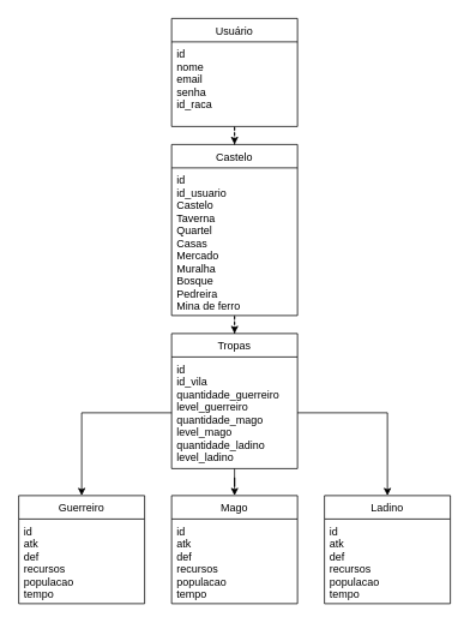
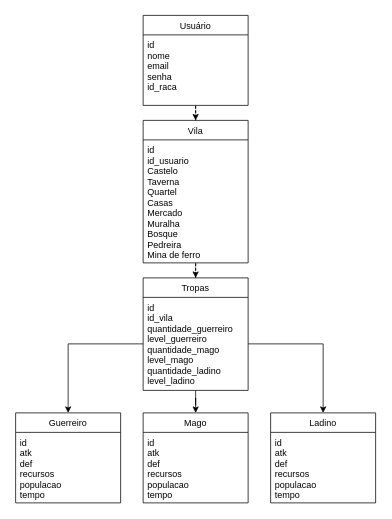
  <mxCell id="0" />
  <mxCell id="1" parent="0" />
  <mxCell id="2" value="" style="edgeStyle=orthogonalEdgeStyle;rounded=0;orthogonalLoop=1;jettySize=auto;html=1;entryX=0.5;entryY=0;entryDx=0;entryDy=0;dashed=1;" edge="1" parent="1" source="3" target="6"><mxGeometry relative="1" as="geometry"><Array as="points" /></mxGeometry></mxCell>
  <mxCell id="3" value="Usuário" style="swimlane;fontStyle=0;childLayout=stackLayout;horizontal=1;startSize=26;fillColor=none;horizontalStack=0;resizeParent=1;resizeParentMax=0;resizeLast=0;collapsible=1;marginBottom=0;" vertex="1" parent="1"><mxGeometry x="190" y="20" width="140" height="120" as="geometry" /></mxCell>
  <mxCell id="4" value="id&#10;nome&#10;email&#10;senha&#10;id_raca" style="text;strokeColor=none;fillColor=none;align=left;verticalAlign=top;spacingLeft=4;spacingRight=4;overflow=hidden;rotatable=0;points=[[0,0.5],[1,0.5]];portConstraint=eastwest;" vertex="1" parent="3"><mxGeometry y="26" width="140" height="94" as="geometry" /></mxCell>
  <mxCell id="5" style="edgeStyle=orthogonalEdgeStyle;rounded=0;orthogonalLoop=1;jettySize=auto;html=1;entryX=0.5;entryY=0;entryDx=0;entryDy=0;dashed=1;" edge="1" parent="1" source="6" target="9"><mxGeometry relative="1" as="geometry" /></mxCell>
- <mxCell id="6" value="Castelo" style="swimlane;fontStyle=0;childLayout=stackLayout;horizontal=1;startSize=26;fillColor=none;horizontalStack=0;resizeParent=1;resizeParentMax=0;resizeLast=0;collapsible=1;marginBottom=0;" vertex="1" parent="1"><mxGeometry x="190" y="160" width="140" height="190" as="geometry" /></mxCell>
+ <mxCell id="6" value="Vila" style="swimlane;fontStyle=0;childLayout=stackLayout;horizontal=1;startSize=26;fillColor=none;horizontalStack=0;resizeParent=1;resizeParentMax=0;resizeLast=0;collapsible=1;marginBottom=0;" vertex="1" parent="1"><mxGeometry x="190" y="160" width="140" height="190" as="geometry" /></mxCell>
  <mxCell id="7" value="id&#10;id_usuario&#10;Castelo&#10;Taverna&#10;Quartel&#10;Casas&#10;Mercado&#10;Muralha&#10;Bosque&#10;Pedreira&#10;Mina de ferro&#10;" style="text;strokeColor=none;fillColor=none;align=left;verticalAlign=top;spacingLeft=4;spacingRight=4;overflow=hidden;rotatable=0;points=[[0,0.5],[1,0.5]];portConstraint=eastwest;" vertex="1" parent="6"><mxGeometry y="26" width="140" height="164" as="geometry" /></mxCell>
  <mxCell id="8" style="edgeStyle=orthogonalEdgeStyle;rounded=0;orthogonalLoop=1;jettySize=auto;html=1;entryX=0.5;entryY=0;entryDx=0;entryDy=0;" edge="1" parent="1" source="9" target="13"><mxGeometry relative="1" as="geometry" /></mxCell>
  <mxCell id="9" value="Tropas" style="swimlane;fontStyle=0;childLayout=stackLayout;horizontal=1;startSize=26;fillColor=none;horizontalStack=0;resizeParent=1;resizeParentMax=0;resizeLast=0;collapsible=1;marginBottom=0;" vertex="1" parent="1"><mxGeometry x="190" y="370" width="140" height="150" as="geometry" /></mxCell>
  <mxCell id="10" value="id&#10;id_vila&#10;quantidade_guerreiro&#10;level_guerreiro&#10;quantidade_mago&#10;level_mago&#10;quantidade_ladino&#10;level_ladino" style="text;strokeColor=none;fillColor=none;align=left;verticalAlign=top;spacingLeft=4;spacingRight=4;overflow=hidden;rotatable=0;points=[[0,0.5],[1,0.5]];portConstraint=eastwest;" vertex="1" parent="9"><mxGeometry y="26" width="140" height="124" as="geometry" /></mxCell>
  <mxCell id="11" value="Guerreiro" style="swimlane;fontStyle=0;childLayout=stackLayout;horizontal=1;startSize=26;fillColor=none;horizontalStack=0;resizeParent=1;resizeParentMax=0;resizeLast=0;collapsible=1;marginBottom=0;" vertex="1" parent="1"><mxGeometry x="20" y="550" width="140" height="120" as="geometry" /></mxCell>
  <mxCell id="12" value="id&#10;atk&#10;def&#10;recursos&#10;populacao&#10;tempo&#10;" style="text;strokeColor=none;fillColor=none;align=left;verticalAlign=top;spacingLeft=4;spacingRight=4;overflow=hidden;rotatable=0;points=[[0,0.5],[1,0.5]];portConstraint=eastwest;" vertex="1" parent="11"><mxGeometry y="26" width="140" height="94" as="geometry" /></mxCell>
  <mxCell id="13" value="Mago" style="swimlane;fontStyle=0;childLayout=stackLayout;horizontal=1;startSize=26;fillColor=none;horizontalStack=0;resizeParent=1;resizeParentMax=0;resizeLast=0;collapsible=1;marginBottom=0;" vertex="1" parent="1"><mxGeometry x="190" y="550" width="140" height="120" as="geometry" /></mxCell>
  <mxCell id="14" value="id&#10;atk&#10;def&#10;recursos&#10;populacao&#10;tempo&#10;" style="text;strokeColor=none;fillColor=none;align=left;verticalAlign=top;spacingLeft=4;spacingRight=4;overflow=hidden;rotatable=0;points=[[0,0.5],[1,0.5]];portConstraint=eastwest;" vertex="1" parent="13"><mxGeometry y="26" width="140" height="94" as="geometry" /></mxCell>
  <mxCell id="15" value="Ladino" style="swimlane;fontStyle=0;childLayout=stackLayout;horizontal=1;startSize=26;fillColor=none;horizontalStack=0;resizeParent=1;resizeParentMax=0;resizeLast=0;collapsible=1;marginBottom=0;" vertex="1" parent="1"><mxGeometry x="360" y="550" width="140" height="120" as="geometry" /></mxCell>
  <mxCell id="16" value="id&#10;atk&#10;def&#10;recursos&#10;populacao&#10;tempo&#10;" style="text;strokeColor=none;fillColor=none;align=left;verticalAlign=top;spacingLeft=4;spacingRight=4;overflow=hidden;rotatable=0;points=[[0,0.5],[1,0.5]];portConstraint=eastwest;" vertex="1" parent="15"><mxGeometry y="26" width="140" height="94" as="geometry" /></mxCell>
  <mxCell id="17" style="edgeStyle=orthogonalEdgeStyle;rounded=0;orthogonalLoop=1;jettySize=auto;html=1;entryX=0.5;entryY=0;entryDx=0;entryDy=0;" edge="1" parent="1" source="10" target="15"><mxGeometry relative="1" as="geometry" /></mxCell>
  <mxCell id="18" style="edgeStyle=orthogonalEdgeStyle;rounded=0;orthogonalLoop=1;jettySize=auto;html=1;entryX=0.5;entryY=0;entryDx=0;entryDy=0;" edge="1" parent="1" source="10" target="11"><mxGeometry relative="1" as="geometry" /></mxCell>
